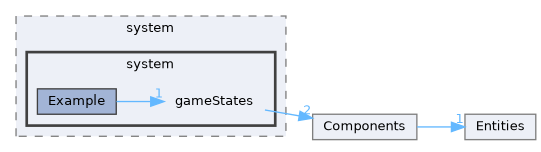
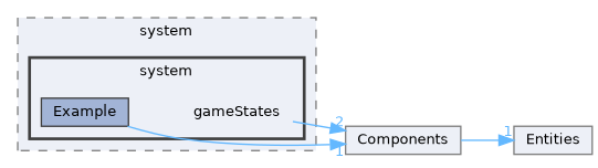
  digraph {
    compound=true
    rankdir=LR
    node [fontname=Helvetica fontsize=10 shape=box color=grey50 fillcolor="#edf0f7" style=filled]
    edge [color=steelblue1 fontcolor=steelblue1 fontname=Helvetica fontsize=10 headlabel=1 labeldistance=1.5 labelfontname=Helvetica labelfontsize=10]
    n1 [height=0.2 label=gameStates shape=plaintext width=0.4 color="" fillcolor="" style=""]
    n2 [color=grey25 fillcolor="#a2b4d6" height=0.2 label=Example width=0.4]
    n3 [height=0.2 label=Components width=0.4]
    n4 [height=0.2 label=Entities width=0.4]
    subgraph cluster_1 {
      bgcolor="#edf0f7"
      fontname=Helvetica
      fontsize=10
      label=system
      pencolor=grey50
      style="filled,dashed"
      subgraph cluster_2 {
        bgcolor="#edf0f7"
        fontname=Helvetica
        fontsize=10
        label=system
        pencolor=grey25
        style="filled,bold"
        n1
        n2
      }
    }
    n1 -> n3 [headlabel=2]
-   n2 -> n1
+   n2 -> n3
    n3 -> n4
  }
